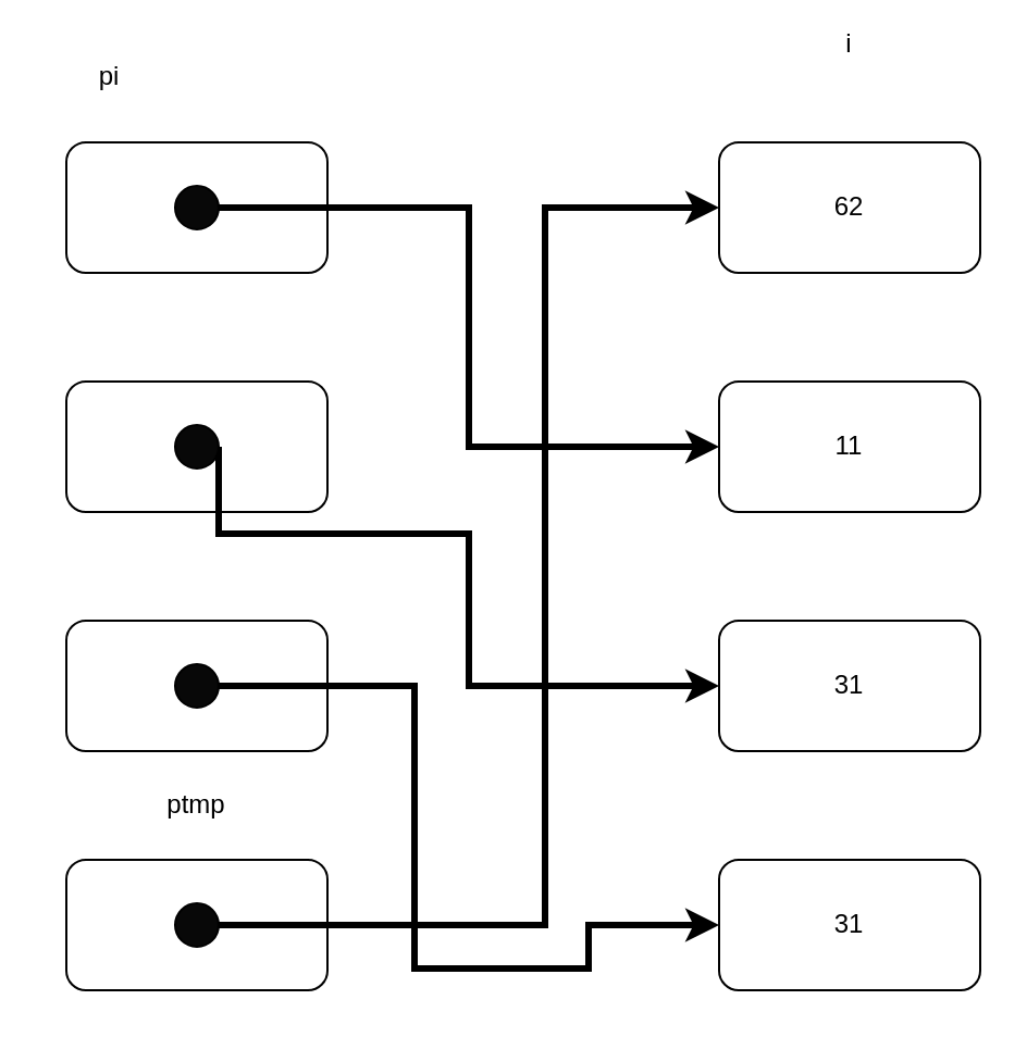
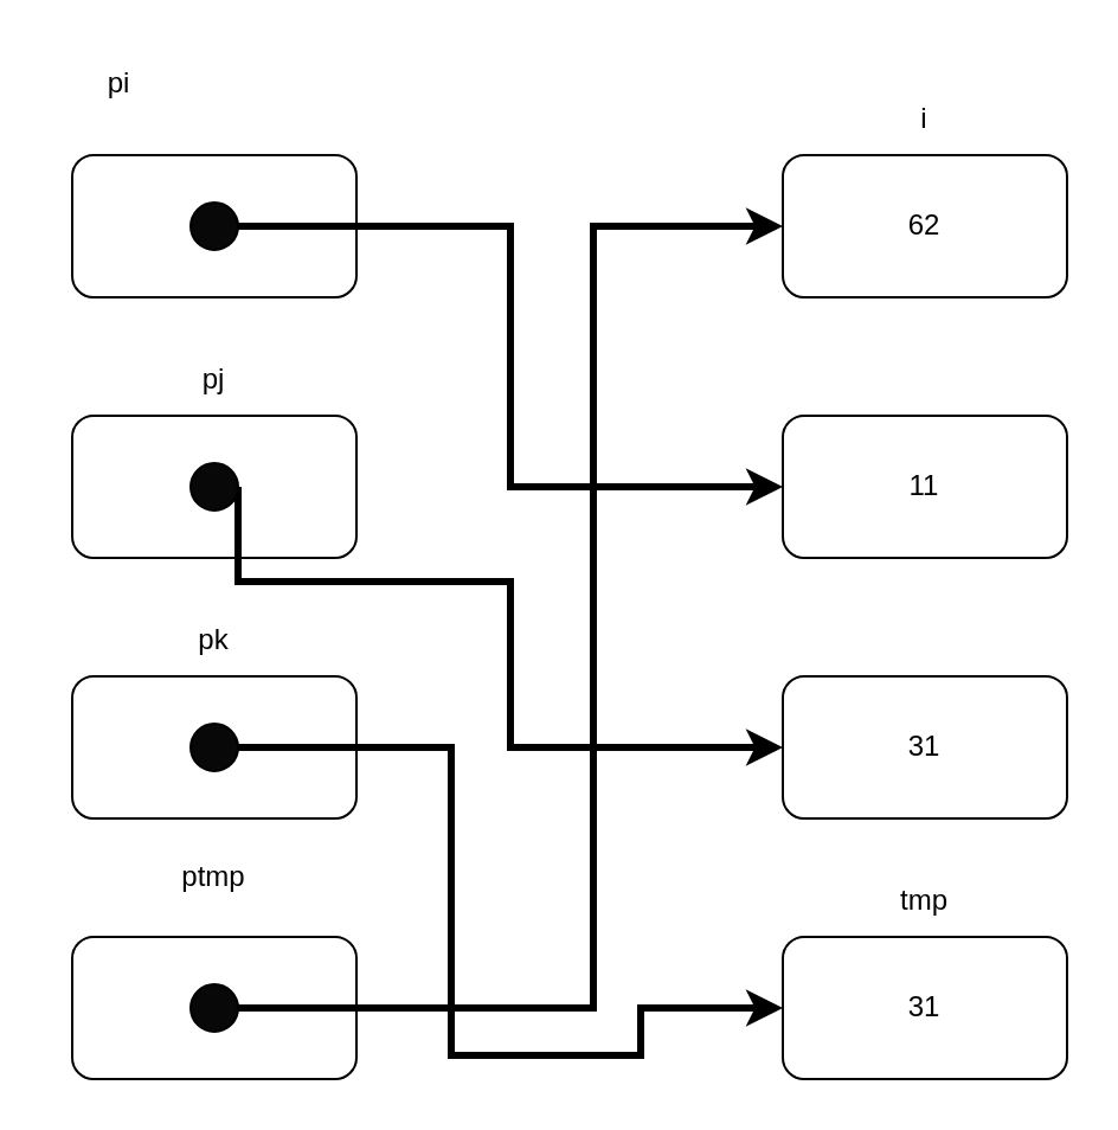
  <mxCell id="0" />
  <mxCell id="1" parent="0" />
  <mxCell id="2" value="62" style="rounded=1;whiteSpace=wrap;html=1;" vertex="1" parent="1"><mxGeometry x="330" y="65" width="120" height="60" as="geometry" /></mxCell>
  <mxCell id="3" value="11" style="rounded=1;whiteSpace=wrap;html=1;" vertex="1" parent="1"><mxGeometry x="330" y="175" width="120" height="60" as="geometry" /></mxCell>
  <mxCell id="4" value="31" style="rounded=1;whiteSpace=wrap;html=1;" vertex="1" parent="1"><mxGeometry x="330" y="285" width="120" height="60" as="geometry" /></mxCell>
  <mxCell id="5" value="31" style="rounded=1;whiteSpace=wrap;html=1;" vertex="1" parent="1"><mxGeometry x="330" y="395" width="120" height="60" as="geometry" /></mxCell>
- <mxCell id="6" value="i" style="text;html=1;strokeColor=none;fillColor=none;align=center;verticalAlign=middle;whiteSpace=wrap;rounded=0;" vertex="1" parent="1"><mxGeometry x="360" y="5" width="60" height="30" as="geometry" /></mxCell>
+ <mxCell id="6" value="i" style="text;html=1;strokeColor=none;fillColor=none;align=center;verticalAlign=middle;whiteSpace=wrap;rounded=0;" vertex="1" parent="1"><mxGeometry x="360" y="35" width="60" height="30" as="geometry" /></mxCell>
+ <mxCell id="7" value="tmp" style="text;html=1;strokeColor=none;fillColor=none;align=center;verticalAlign=middle;whiteSpace=wrap;rounded=0;" vertex="1" parent="1"><mxGeometry x="360" y="365" width="60" height="30" as="geometry" /></mxCell>
  <mxCell id="8" value="" style="rounded=1;whiteSpace=wrap;html=1;" vertex="1" parent="1"><mxGeometry x="30" y="65" width="120" height="60" as="geometry" /></mxCell>
  <mxCell id="9" value="" style="rounded=1;whiteSpace=wrap;html=1;" vertex="1" parent="1"><mxGeometry x="30" y="175" width="120" height="60" as="geometry" /></mxCell>
  <mxCell id="10" value="" style="rounded=1;whiteSpace=wrap;html=1;" vertex="1" parent="1"><mxGeometry x="30" y="285" width="120" height="60" as="geometry" /></mxCell>
  <mxCell id="11" value="" style="rounded=1;whiteSpace=wrap;html=1;" vertex="1" parent="1"><mxGeometry x="30" y="395" width="120" height="60" as="geometry" /></mxCell>
  <mxCell id="12" value="pi" style="text;html=1;strokeColor=none;fillColor=none;align=center;verticalAlign=middle;whiteSpace=wrap;rounded=0;" vertex="1" parent="1"><mxGeometry x="20" y="20" width="60" height="30" as="geometry" /></mxCell>
+ <mxCell id="13" value="pj" style="text;html=1;strokeColor=none;fillColor=none;align=center;verticalAlign=middle;whiteSpace=wrap;rounded=0;" vertex="1" parent="1"><mxGeometry x="60" y="145" width="60" height="30" as="geometry" /></mxCell>
+ <mxCell id="14" value="pk" style="text;html=1;strokeColor=none;fillColor=none;align=center;verticalAlign=middle;whiteSpace=wrap;rounded=0;" vertex="1" parent="1"><mxGeometry x="60" y="255" width="60" height="30" as="geometry" /></mxCell>
  <mxCell id="15" value="ptmp" style="text;html=1;strokeColor=none;fillColor=none;align=center;verticalAlign=middle;whiteSpace=wrap;rounded=0;" vertex="1" parent="1"><mxGeometry x="60" y="355" width="60" height="30" as="geometry" /></mxCell>
  <mxCell id="16" style="edgeStyle=orthogonalEdgeStyle;rounded=0;orthogonalLoop=1;jettySize=auto;html=1;exitX=1;exitY=0.5;exitDx=0;exitDy=0;entryX=0;entryY=0.5;entryDx=0;entryDy=0;strokeWidth=3;" edge="1" parent="1" source="17" target="3"><mxGeometry relative="1" as="geometry" /></mxCell>
  <mxCell id="17" value="" style="ellipse;whiteSpace=wrap;html=1;fillColor=#080808;" vertex="1" parent="1"><mxGeometry x="80" y="85" width="20" height="20" as="geometry" /></mxCell>
  <mxCell id="18" style="edgeStyle=orthogonalEdgeStyle;rounded=0;orthogonalLoop=1;jettySize=auto;html=1;exitX=1;exitY=0.5;exitDx=0;exitDy=0;entryX=0;entryY=0.5;entryDx=0;entryDy=0;strokeWidth=3;" edge="1" parent="1" source="19" target="4"><mxGeometry relative="1" as="geometry"><Array as="points"><mxPoint x="100" y="245" /><mxPoint x="215" y="245" /><mxPoint x="215" y="315" /></Array></mxGeometry></mxCell>
  <mxCell id="19" value="" style="ellipse;whiteSpace=wrap;html=1;fillColor=#080808;" vertex="1" parent="1"><mxGeometry x="80" y="195" width="20" height="20" as="geometry" /></mxCell>
  <mxCell id="20" style="edgeStyle=orthogonalEdgeStyle;rounded=0;orthogonalLoop=1;jettySize=auto;html=1;exitX=1;exitY=0.5;exitDx=0;exitDy=0;entryX=0;entryY=0.5;entryDx=0;entryDy=0;strokeWidth=3;" edge="1" parent="1" source="21" target="5"><mxGeometry relative="1" as="geometry"><Array as="points"><mxPoint x="190" y="315" /><mxPoint x="190" y="445" /><mxPoint x="270" y="445" /><mxPoint x="270" y="425" /></Array></mxGeometry></mxCell>
  <mxCell id="21" value="" style="ellipse;whiteSpace=wrap;html=1;fillColor=#080808;" vertex="1" parent="1"><mxGeometry x="80" y="305" width="20" height="20" as="geometry" /></mxCell>
  <mxCell id="22" style="edgeStyle=orthogonalEdgeStyle;rounded=0;orthogonalLoop=1;jettySize=auto;html=1;exitX=1;exitY=0.5;exitDx=0;exitDy=0;entryX=0;entryY=0.5;entryDx=0;entryDy=0;strokeWidth=3;" edge="1" parent="1" source="23" target="2"><mxGeometry relative="1" as="geometry"><Array as="points"><mxPoint x="250" y="425" /><mxPoint x="250" y="95" /></Array></mxGeometry></mxCell>
  <mxCell id="23" value="" style="ellipse;whiteSpace=wrap;html=1;fillColor=#080808;" vertex="1" parent="1"><mxGeometry x="80" y="415" width="20" height="20" as="geometry" /></mxCell>
